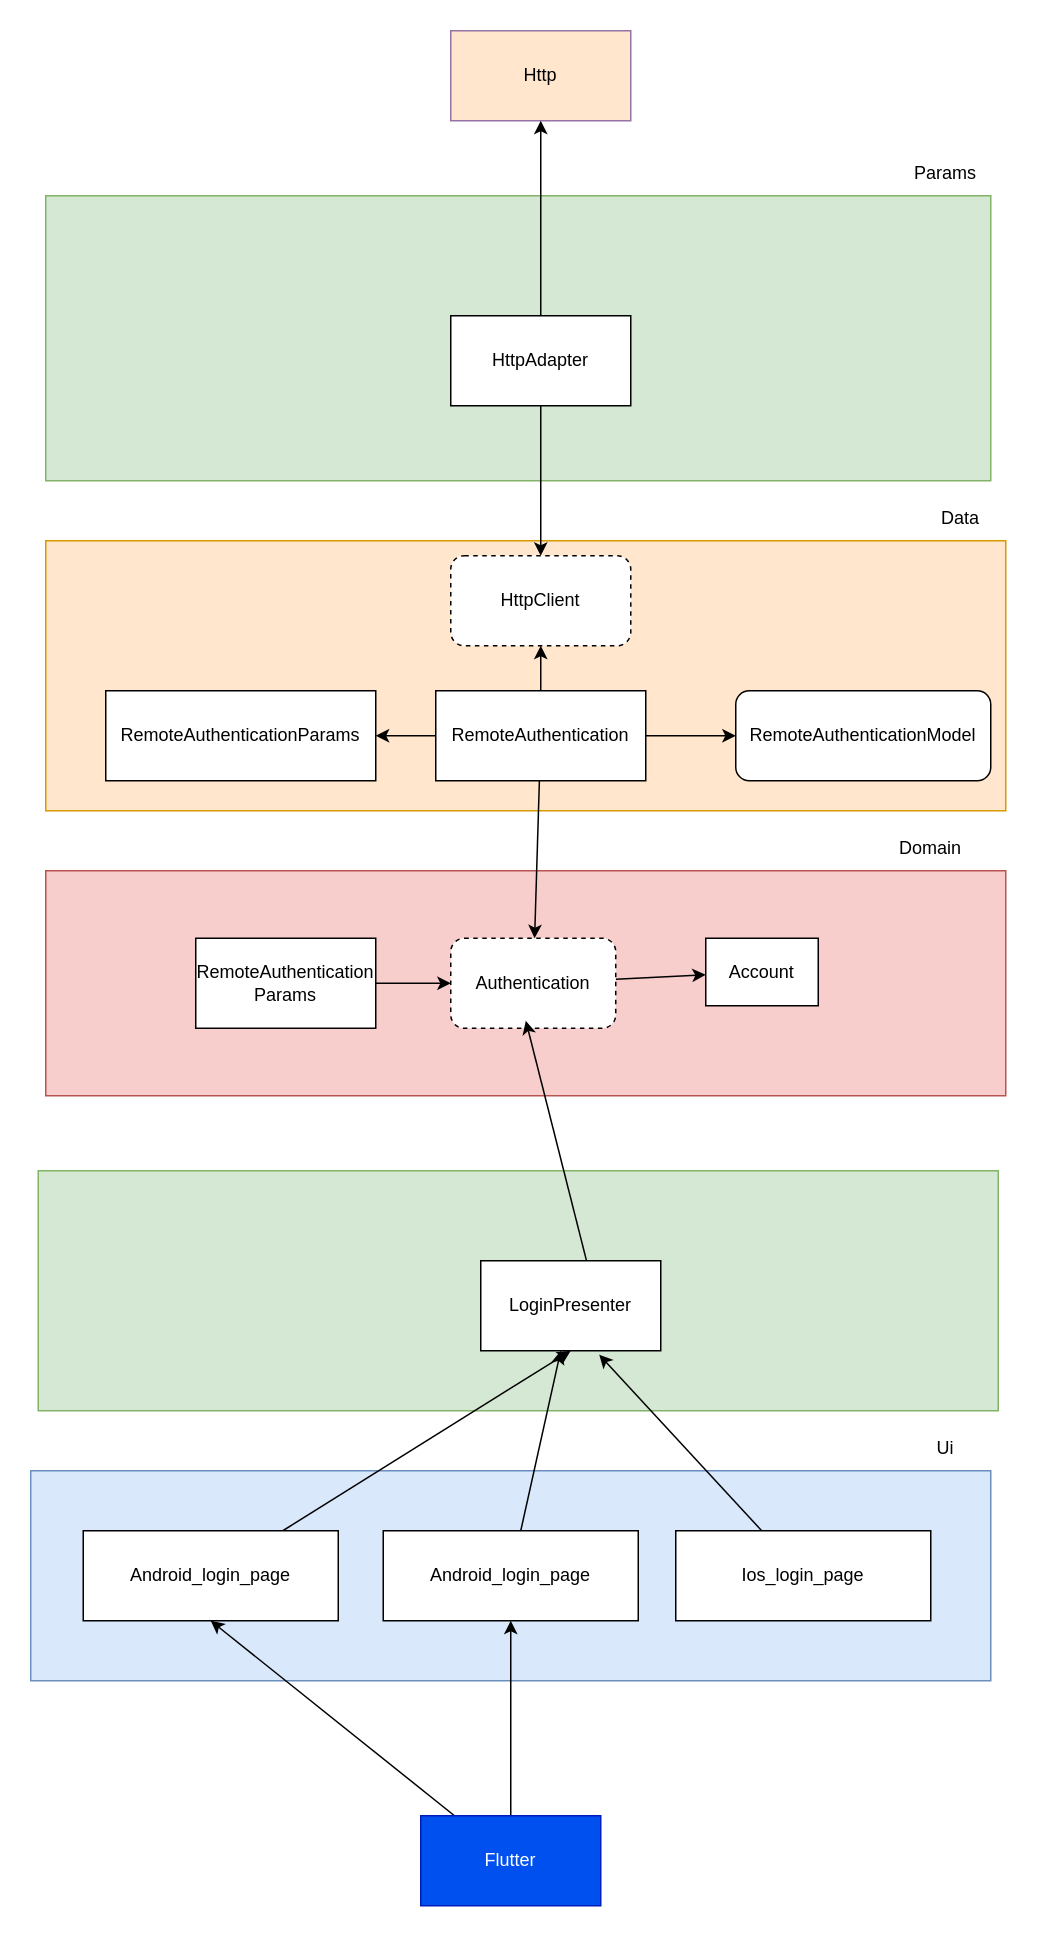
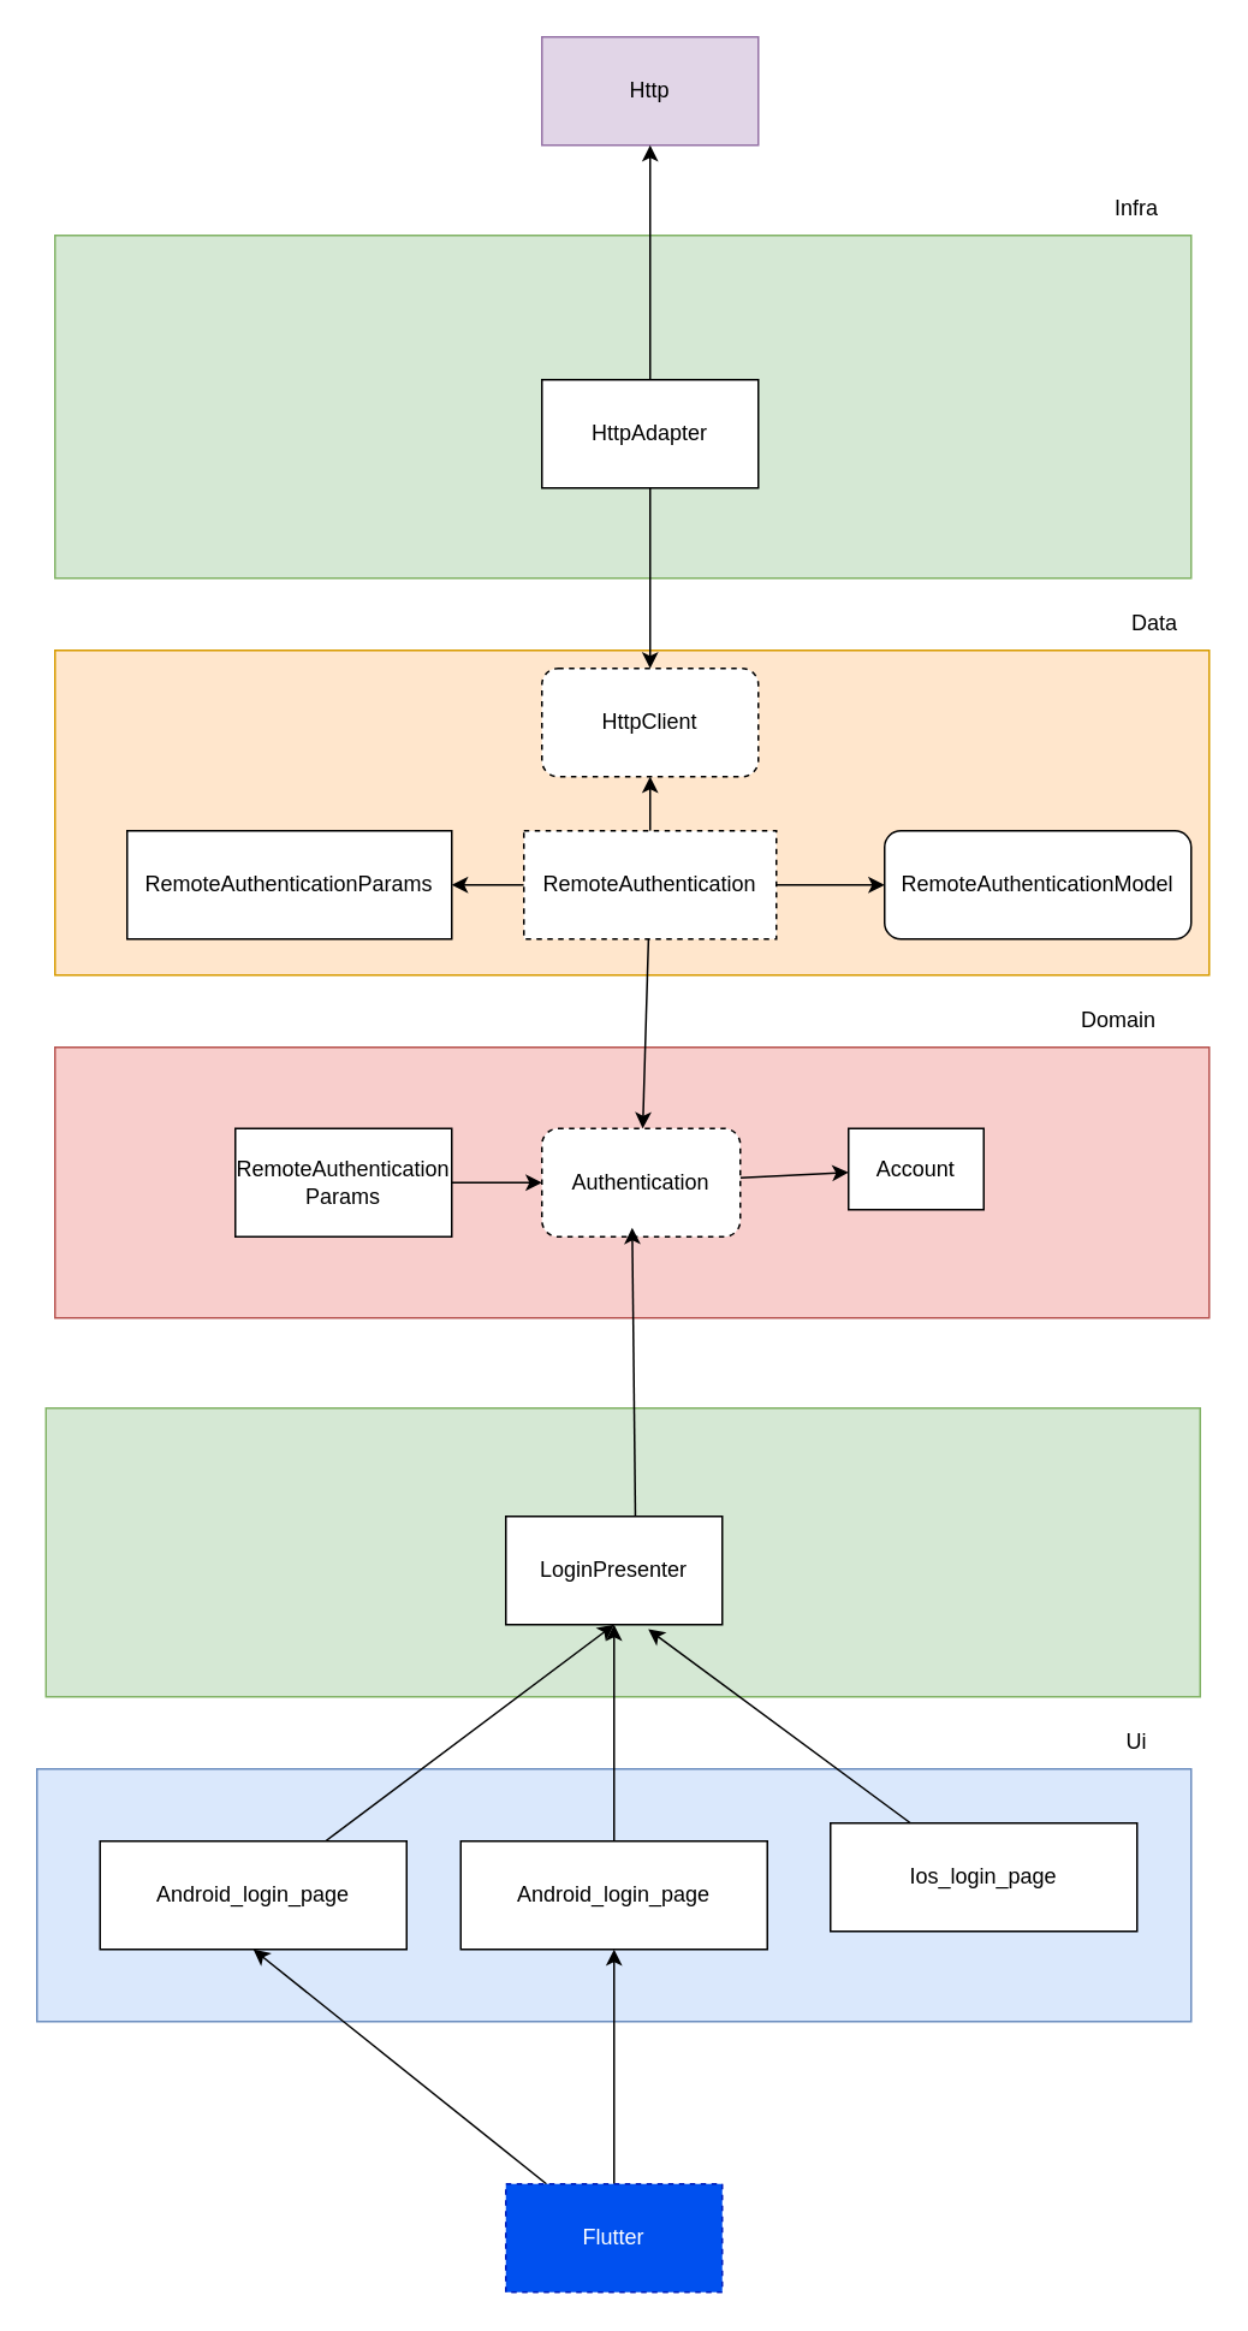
  <mxCell id="0" />
  <mxCell id="1" parent="0" />
  <mxCell id="2" value="" style="rounded=0;whiteSpace=wrap;html=1;fillColor=#f8cecc;strokeColor=#b85450;" parent="1" vertex="1"><mxGeometry x="30" y="580" width="640" height="150" as="geometry" /></mxCell>
  <mxCell id="3" value="Domain" style="text;html=1;align=center;verticalAlign=middle;whiteSpace=wrap;rounded=0;" parent="1" vertex="1"><mxGeometry x="590" y="550" width="60" height="30" as="geometry" /></mxCell>
  <mxCell id="4" style="edgeStyle=none;html=1;" parent="1" source="6" target="14" edge="1"><mxGeometry relative="1" as="geometry" /></mxCell>
  <mxCell id="5" style="edgeStyle=none;html=1;" parent="1" target="19" edge="1"><mxGeometry relative="1" as="geometry"><mxPoint x="240" y="655" as="sourcePoint" /></mxGeometry></mxCell>
  <mxCell id="6" value="Authentication" style="rounded=1;whiteSpace=wrap;html=1;dashed=1;" parent="1" vertex="1"><mxGeometry x="300" y="625" width="110" height="60" as="geometry" /></mxCell>
  <mxCell id="7" value="" style="rounded=0;whiteSpace=wrap;html=1;fillColor=#ffe6cc;strokeColor=#d79b00;" parent="1" vertex="1"><mxGeometry x="30" y="360" width="640" height="180" as="geometry" /></mxCell>
  <mxCell id="8" value="Data" style="text;html=1;align=center;verticalAlign=middle;whiteSpace=wrap;rounded=0;" parent="1" vertex="1"><mxGeometry x="610" y="330" width="60" height="30" as="geometry" /></mxCell>
  <mxCell id="9" style="edgeStyle=none;html=1;entryX=0.5;entryY=1;entryDx=0;entryDy=0;" parent="1" source="13" target="15" edge="1"><mxGeometry relative="1" as="geometry" /></mxCell>
  <mxCell id="10" style="edgeStyle=none;html=1;" parent="1" source="13" target="16" edge="1"><mxGeometry relative="1" as="geometry" /></mxCell>
  <mxCell id="11" style="edgeStyle=none;html=1;" parent="1" source="13" target="17" edge="1"><mxGeometry relative="1" as="geometry" /></mxCell>
  <mxCell id="12" style="edgeStyle=none;html=1;" parent="1" source="13" target="6" edge="1"><mxGeometry relative="1" as="geometry" /></mxCell>
- <mxCell id="13" value="RemoteAuthentication" style="rounded=0;whiteSpace=wrap;html=1;" parent="1" vertex="1"><mxGeometry x="290" y="460" width="140" height="60" as="geometry" /></mxCell>
+ <mxCell id="13" value="RemoteAuthentication" style="rounded=0;whiteSpace=wrap;html=1;dashed=1;" parent="1" vertex="1"><mxGeometry x="290" y="460" width="140" height="60" as="geometry" /></mxCell>
  <mxCell id="14" value="Account" style="rounded=0;whiteSpace=wrap;html=1;" parent="1" vertex="1"><mxGeometry x="470" y="625" width="75" height="45" as="geometry" /></mxCell>
  <mxCell id="15" value="HttpClient" style="rounded=1;whiteSpace=wrap;html=1;dashed=1;" parent="1" vertex="1"><mxGeometry x="300" y="370" width="120" height="60" as="geometry" /></mxCell>
  <mxCell id="16" value="RemoteAuthenticationModel" style="rounded=1;whiteSpace=wrap;html=1;" parent="1" vertex="1"><mxGeometry x="490" y="460" width="170" height="60" as="geometry" /></mxCell>
  <mxCell id="17" value="RemoteAuthenticationParams" style="rounded=0;whiteSpace=wrap;html=1;" parent="1" vertex="1"><mxGeometry x="70" y="460" width="180" height="60" as="geometry" /></mxCell>
  <mxCell id="18" style="edgeStyle=none;html=1;" parent="1" source="19" target="6" edge="1"><mxGeometry relative="1" as="geometry" /></mxCell>
  <mxCell id="19" value="RemoteAuthentication&lt;div&gt;Params&lt;/div&gt;" style="rounded=0;whiteSpace=wrap;html=1;" parent="1" vertex="1"><mxGeometry x="130" y="625" width="120" height="60" as="geometry" /></mxCell>
  <mxCell id="20" value="" style="rounded=0;whiteSpace=wrap;html=1;fillColor=#d5e8d4;strokeColor=#82b366;" parent="1" vertex="1"><mxGeometry x="30" y="130" width="630" height="190" as="geometry" /></mxCell>
- <mxCell id="21" value="Params" style="text;html=1;align=center;verticalAlign=middle;whiteSpace=wrap;rounded=0;" parent="1" vertex="1"><mxGeometry x="600" y="100" width="60" height="30" as="geometry" /></mxCell>
- <mxCell id="22" value="Http" style="rounded=0;whiteSpace=wrap;html=1;fillColor=#ffe6cc;strokeColor=#9673a6;" parent="1" vertex="1"><mxGeometry x="300" y="20" width="120" height="60" as="geometry" /></mxCell>
+ <mxCell id="21" value="Infra" style="text;html=1;align=center;verticalAlign=middle;whiteSpace=wrap;rounded=0;" parent="1" vertex="1"><mxGeometry x="600" y="100" width="60" height="30" as="geometry" /></mxCell>
+ <mxCell id="22" value="Http" style="rounded=0;whiteSpace=wrap;html=1;fillColor=#e1d5e7;strokeColor=#9673a6;" parent="1" vertex="1"><mxGeometry x="300" y="20" width="120" height="60" as="geometry" /></mxCell>
  <mxCell id="23" style="edgeStyle=none;html=1;entryX=0.5;entryY=1;entryDx=0;entryDy=0;" parent="1" source="25" target="22" edge="1"><mxGeometry relative="1" as="geometry" /></mxCell>
  <mxCell id="24" style="edgeStyle=none;html=1;" parent="1" source="25" target="15" edge="1"><mxGeometry relative="1" as="geometry" /></mxCell>
  <mxCell id="25" value="HttpAdapter" style="rounded=0;whiteSpace=wrap;html=1;" parent="1" vertex="1"><mxGeometry x="300" y="210" width="120" height="60" as="geometry" /></mxCell>
  <mxCell id="26" value="" style="rounded=0;whiteSpace=wrap;html=1;fillColor=#d5e8d4;strokeColor=#82b366;" parent="1" vertex="1"><mxGeometry x="25" y="780" width="640" height="160" as="geometry" /></mxCell>
  <mxCell id="27" style="edgeStyle=none;html=1;entryX=0.455;entryY=0.917;entryDx=0;entryDy=0;entryPerimeter=0;exitX=0.599;exitY=0.09;exitDx=0;exitDy=0;exitPerimeter=0;" parent="1" source="28" target="6" edge="1"><mxGeometry relative="1" as="geometry"><mxPoint x="340" y="830" as="sourcePoint" /><mxPoint x="340" y="680" as="targetPoint" /></mxGeometry></mxCell>
- <mxCell id="28" value="LoginPresenter" style="rounded=0;whiteSpace=wrap;html=1;" parent="1" vertex="1"><mxGeometry x="320" y="840" width="120" height="60" as="geometry" /></mxCell>
+ <mxCell id="28" value="LoginPresenter" style="rounded=0;whiteSpace=wrap;html=1;" parent="1" vertex="1"><mxGeometry x="280" y="840" width="120" height="60" as="geometry" /></mxCell>
  <mxCell id="29" value="" style="rounded=0;whiteSpace=wrap;html=1;fillColor=#dae8fc;strokeColor=#6c8ebf;" parent="1" vertex="1"><mxGeometry x="20" y="980" width="640" height="140" as="geometry" /></mxCell>
  <mxCell id="30" value="Ui" style="text;html=1;align=center;verticalAlign=middle;whiteSpace=wrap;rounded=0;" parent="1" vertex="1"><mxGeometry x="600" y="950" width="60" height="30" as="geometry" /></mxCell>
  <mxCell id="31" style="edgeStyle=none;html=1;" parent="1" source="32" target="28" edge="1"><mxGeometry relative="1" as="geometry" /></mxCell>
  <mxCell id="32" value="Android_login_page" style="rounded=0;whiteSpace=wrap;html=1;" parent="1" vertex="1"><mxGeometry x="255" y="1020" width="170" height="60" as="geometry" /></mxCell>
  <mxCell id="33" style="edgeStyle=none;html=1;entryX=0.5;entryY=1;entryDx=0;entryDy=0;" parent="1" source="35" target="32" edge="1"><mxGeometry relative="1" as="geometry" /></mxCell>
  <mxCell id="34" style="edgeStyle=none;html=1;entryX=0.5;entryY=1;entryDx=0;entryDy=0;" parent="1" source="35" target="38" edge="1"><mxGeometry relative="1" as="geometry" /></mxCell>
- <mxCell id="35" value="Flutter" style="rounded=0;whiteSpace=wrap;html=1;fillColor=#0050ef;fontColor=#ffffff;strokeColor=#001DBC;" parent="1" vertex="1"><mxGeometry x="280" y="1210" width="120" height="60" as="geometry" /></mxCell>
- <mxCell id="36" value="Ios_login_page" style="rounded=0;whiteSpace=wrap;html=1;" parent="1" vertex="1"><mxGeometry x="450" y="1020" width="170" height="60" as="geometry" /></mxCell>
+ <mxCell id="35" value="Flutter" style="rounded=0;whiteSpace=wrap;html=1;fillColor=#0050ef;fontColor=#ffffff;strokeColor=#001DBC;dashed=1;" parent="1" vertex="1"><mxGeometry x="280" y="1210" width="120" height="60" as="geometry" /></mxCell>
+ <mxCell id="36" value="Ios_login_page" style="rounded=0;whiteSpace=wrap;html=1;" parent="1" vertex="1"><mxGeometry x="460" y="1010" width="170" height="60" as="geometry" /></mxCell>
  <mxCell id="37" style="edgeStyle=none;html=1;entryX=0.5;entryY=1;entryDx=0;entryDy=0;" parent="1" source="38" target="28" edge="1"><mxGeometry relative="1" as="geometry" /></mxCell>
  <mxCell id="38" value="Android_login_page" style="rounded=0;whiteSpace=wrap;html=1;" parent="1" vertex="1"><mxGeometry x="55" y="1020" width="170" height="60" as="geometry" /></mxCell>
  <mxCell id="39" style="edgeStyle=none;html=1;entryX=0.658;entryY=1.043;entryDx=0;entryDy=0;entryPerimeter=0;" parent="1" source="36" target="28" edge="1"><mxGeometry relative="1" as="geometry" /></mxCell>
